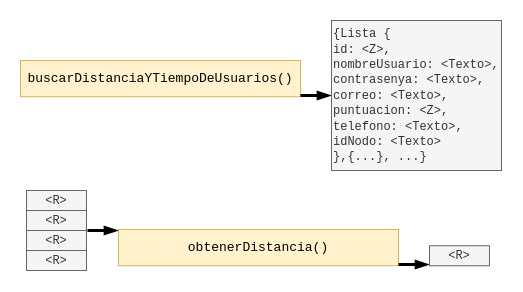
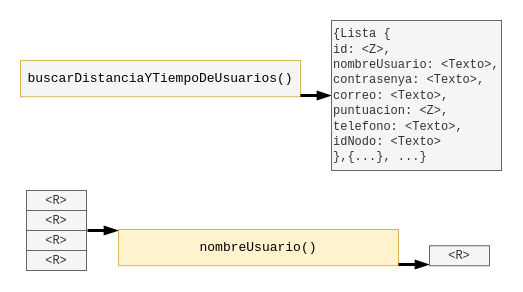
  <mxCell id="0" />
  <mxCell id="1" parent="0" />
- <mxCell id="2" value="&lt;font face=&quot;Courier New&quot;&gt;&lt;span style=&quot;font-size: 13px&quot;&gt;buscarDistanciaYTiempoDeUsuarios()&lt;/span&gt;&lt;/font&gt;" style="rounded=0;whiteSpace=wrap;html=1;fillColor=#fff2cc;strokeColor=#d6b656;" vertex="1" parent="1"><mxGeometry x="20" y="60" width="280" height="36.25" as="geometry" /></mxCell>
- <mxCell id="3" value="&lt;font face=&quot;Courier New&quot;&gt;&lt;span style=&quot;font-size: 13px&quot;&gt;obtenerDistancia()&lt;/span&gt;&lt;/font&gt;" style="rounded=0;whiteSpace=wrap;html=1;fillColor=#fff2cc;strokeColor=#d6b656;" vertex="1" parent="1"><mxGeometry x="118" y="229" width="280" height="36.25" as="geometry" /></mxCell>
+ <mxCell id="2" value="&lt;font face=&quot;Courier New&quot;&gt;&lt;span style=&quot;font-size: 13px&quot;&gt;buscarDistanciaYTiempoDeUsuarios()&lt;/span&gt;&lt;/font&gt;" style="rounded=0;whiteSpace=wrap;html=1;fillColor=#f5f5f5;strokeColor=#d6b656;" vertex="1" parent="1"><mxGeometry x="20" y="60" width="280" height="36.25" as="geometry" /></mxCell>
+ <mxCell id="3" value="&lt;font face=&quot;Courier New&quot;&gt;&lt;span style=&quot;font-size: 13px&quot;&gt;nombreUsuario()&lt;/span&gt;&lt;/font&gt;" style="rounded=0;whiteSpace=wrap;html=1;fillColor=#fff2cc;strokeColor=#d6b656;" vertex="1" parent="1"><mxGeometry x="118" y="229" width="280" height="36.25" as="geometry" /></mxCell>
  <mxCell id="4" value="" style="endArrow=blockThin;html=1;strokeWidth=3;rounded=0;endFill=1;" edge="1" parent="1"><mxGeometry width="50" height="50" relative="1" as="geometry"><mxPoint x="398" y="264" as="sourcePoint" /><mxPoint x="428" y="264" as="targetPoint" /></mxGeometry></mxCell>
  <mxCell id="5" value="" style="endArrow=blockThin;html=1;strokeWidth=3;rounded=0;endFill=1;" edge="1" parent="1"><mxGeometry width="50" height="50" relative="1" as="geometry"><mxPoint x="300" y="95" as="sourcePoint" /><mxPoint x="330" y="95" as="targetPoint" /></mxGeometry></mxCell>
  <mxCell id="6" value="&lt;font style=&quot;font-size: 12px&quot; face=&quot;Courier New&quot;&gt;{Lista {&lt;br&gt;id: &amp;lt;Z&amp;gt;,&lt;br&gt;nombreUsuario: &amp;lt;Texto&amp;gt;,&lt;br&gt;contrasenya: &amp;lt;Texto&amp;gt;,&lt;br&gt;correo: &amp;lt;Texto&amp;gt;,&lt;br&gt;puntuacion: &amp;lt;Z&amp;gt;,&lt;br&gt;telefono: &amp;lt;&lt;/font&gt;&lt;span style=&quot;font-family: &amp;#34;courier new&amp;#34;&quot;&gt;Texto&lt;/span&gt;&lt;font style=&quot;font-size: 12px&quot; face=&quot;Courier New&quot;&gt;&amp;gt;,&lt;br&gt;&lt;/font&gt;&lt;span style=&quot;font-family: &amp;#34;courier new&amp;#34;&quot;&gt;idNodo: &amp;lt;&lt;/span&gt;&lt;span style=&quot;font-family: &amp;#34;courier new&amp;#34;&quot;&gt;Texto&lt;/span&gt;&lt;span style=&quot;font-family: &amp;#34;courier new&amp;#34;&quot;&gt;&amp;gt;&lt;/span&gt;&lt;font style=&quot;font-size: 12px&quot; face=&quot;Courier New&quot;&gt;&lt;br&gt;},{...}, ...}&lt;/font&gt;" style="rounded=0;whiteSpace=wrap;html=1;fillColor=#f5f5f5;strokeColor=#666666;fontColor=#333333;align=left;" vertex="1" parent="1"><mxGeometry x="331" y="20" width="170" height="150" as="geometry" /></mxCell>
  <mxCell id="7" value="" style="endArrow=blockThin;html=1;strokeWidth=3;rounded=0;endFill=1;" edge="1" parent="1"><mxGeometry width="50" height="50" relative="1" as="geometry"><mxPoint x="87" y="230" as="sourcePoint" /><mxPoint x="117" y="230" as="targetPoint" /></mxGeometry></mxCell>
  <mxCell id="8" value="&lt;font face=&quot;Courier New&quot;&gt;&amp;lt;R&amp;gt;&lt;/font&gt;" style="rounded=0;whiteSpace=wrap;html=1;fillColor=#f5f5f5;strokeColor=#666666;fontColor=#333333;align=center;" vertex="1" parent="1"><mxGeometry x="26" y="230" width="60" height="20" as="geometry" /></mxCell>
  <mxCell id="9" value="&lt;font face=&quot;Courier New&quot;&gt;&amp;lt;R&amp;gt;&lt;/font&gt;" style="rounded=0;whiteSpace=wrap;html=1;fillColor=#f5f5f5;strokeColor=#666666;fontColor=#333333;align=center;" vertex="1" parent="1"><mxGeometry x="26" y="250" width="60" height="20" as="geometry" /></mxCell>
  <mxCell id="10" value="&lt;font face=&quot;Courier New&quot;&gt;&amp;lt;R&amp;gt;&lt;/font&gt;" style="rounded=0;whiteSpace=wrap;html=1;fillColor=#f5f5f5;strokeColor=#666666;fontColor=#333333;align=center;" vertex="1" parent="1"><mxGeometry x="26" y="210" width="60" height="20" as="geometry" /></mxCell>
  <mxCell id="11" value="&lt;font face=&quot;Courier New&quot;&gt;&amp;lt;R&amp;gt;&lt;/font&gt;" style="rounded=0;whiteSpace=wrap;html=1;fillColor=#f5f5f5;strokeColor=#666666;fontColor=#333333;align=center;" vertex="1" parent="1"><mxGeometry x="26" y="190" width="60" height="20" as="geometry" /></mxCell>
  <mxCell id="12" value="&lt;font face=&quot;Courier New&quot;&gt;&amp;lt;R&amp;gt;&lt;/font&gt;" style="rounded=0;whiteSpace=wrap;html=1;fillColor=#f5f5f5;strokeColor=#666666;fontColor=#333333;align=center;" vertex="1" parent="1"><mxGeometry x="429" y="245.25" width="60" height="20" as="geometry" /></mxCell>
